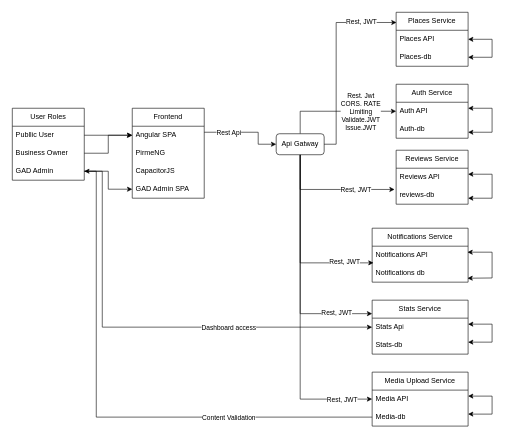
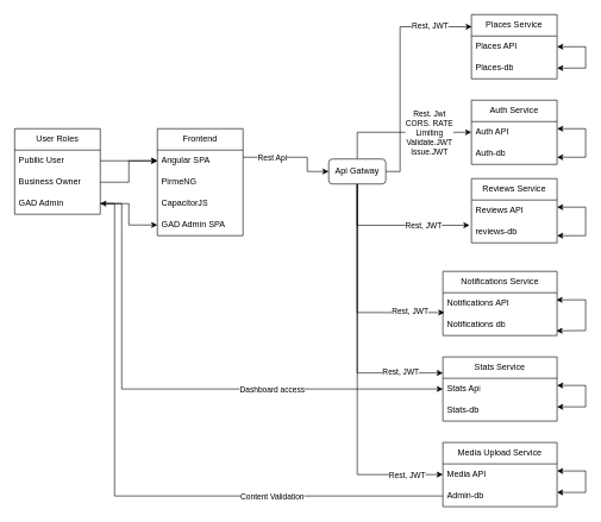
  <mxCell id="0" />
  <mxCell id="1" parent="0" />
  <mxCell id="2" value="User Roles" style="swimlane;fontStyle=0;childLayout=stackLayout;horizontal=1;startSize=30;horizontalStack=0;resizeParent=1;resizeParentMax=0;resizeLast=0;collapsible=1;marginBottom=0;whiteSpace=wrap;html=1;" vertex="1" parent="1"><mxGeometry x="20" y="180" width="120" height="120" as="geometry" /></mxCell>
  <mxCell id="3" value="Publlic User" style="text;strokeColor=none;fillColor=none;align=left;verticalAlign=middle;spacingLeft=4;spacingRight=4;overflow=hidden;points=[[0,0.5],[1,0.5]];portConstraint=eastwest;rotatable=0;whiteSpace=wrap;html=1;" vertex="1" parent="2"><mxGeometry y="30" width="120" height="30" as="geometry" /></mxCell>
  <mxCell id="4" value="Business Owner" style="text;strokeColor=none;fillColor=none;align=left;verticalAlign=middle;spacingLeft=4;spacingRight=4;overflow=hidden;points=[[0,0.5],[1,0.5]];portConstraint=eastwest;rotatable=0;whiteSpace=wrap;html=1;" vertex="1" parent="2"><mxGeometry y="60" width="120" height="30" as="geometry" /></mxCell>
  <mxCell id="5" value="GAD Admin" style="text;strokeColor=none;fillColor=none;align=left;verticalAlign=middle;spacingLeft=4;spacingRight=4;overflow=hidden;points=[[0,0.5],[1,0.5]];portConstraint=eastwest;rotatable=0;whiteSpace=wrap;html=1;" vertex="1" parent="2"><mxGeometry y="90" width="120" height="30" as="geometry" /></mxCell>
  <mxCell id="6" value="Frontend" style="swimlane;fontStyle=0;childLayout=stackLayout;horizontal=1;startSize=30;horizontalStack=0;resizeParent=1;resizeParentMax=0;resizeLast=0;collapsible=1;marginBottom=0;whiteSpace=wrap;html=1;" vertex="1" parent="1"><mxGeometry x="220" y="180" width="120" height="150" as="geometry" /></mxCell>
  <mxCell id="7" value="Angular SPA" style="text;strokeColor=none;fillColor=none;align=left;verticalAlign=middle;spacingLeft=4;spacingRight=4;overflow=hidden;points=[[0,0.5],[1,0.5]];portConstraint=eastwest;rotatable=0;whiteSpace=wrap;html=1;" vertex="1" parent="6"><mxGeometry y="30" width="120" height="30" as="geometry" /></mxCell>
  <mxCell id="8" value="PirmeNG" style="text;strokeColor=none;fillColor=none;align=left;verticalAlign=middle;spacingLeft=4;spacingRight=4;overflow=hidden;points=[[0,0.5],[1,0.5]];portConstraint=eastwest;rotatable=0;whiteSpace=wrap;html=1;" vertex="1" parent="6"><mxGeometry y="60" width="120" height="30" as="geometry" /></mxCell>
  <mxCell id="9" value="CapacitorJS" style="text;strokeColor=none;fillColor=none;align=left;verticalAlign=middle;spacingLeft=4;spacingRight=4;overflow=hidden;points=[[0,0.5],[1,0.5]];portConstraint=eastwest;rotatable=0;whiteSpace=wrap;html=1;" vertex="1" parent="6"><mxGeometry y="90" width="120" height="30" as="geometry" /></mxCell>
  <mxCell id="10" value="GAD Admin SPA" style="text;strokeColor=none;fillColor=none;align=left;verticalAlign=middle;spacingLeft=4;spacingRight=4;overflow=hidden;points=[[0,0.5],[1,0.5]];portConstraint=eastwest;rotatable=0;whiteSpace=wrap;html=1;" vertex="1" parent="6"><mxGeometry y="120" width="120" height="30" as="geometry" /></mxCell>
  <mxCell id="11" value="Places Service" style="swimlane;fontStyle=0;childLayout=stackLayout;horizontal=1;startSize=30;horizontalStack=0;resizeParent=1;resizeParentMax=0;resizeLast=0;collapsible=1;marginBottom=0;whiteSpace=wrap;html=1;" vertex="1" parent="1"><mxGeometry x="660" y="20" width="120" height="90" as="geometry" /></mxCell>
  <mxCell id="12" value="Places API" style="text;strokeColor=none;fillColor=none;align=left;verticalAlign=middle;spacingLeft=4;spacingRight=4;overflow=hidden;points=[[0,0.5],[1,0.5]];portConstraint=eastwest;rotatable=0;whiteSpace=wrap;html=1;" vertex="1" parent="11"><mxGeometry y="30" width="120" height="30" as="geometry" /></mxCell>
  <mxCell id="13" value="Places-db" style="text;strokeColor=none;fillColor=none;align=left;verticalAlign=middle;spacingLeft=4;spacingRight=4;overflow=hidden;points=[[0,0.5],[1,0.5]];portConstraint=eastwest;rotatable=0;whiteSpace=wrap;html=1;" vertex="1" parent="11"><mxGeometry y="60" width="120" height="30" as="geometry" /></mxCell>
  <mxCell id="14" value="" style="endArrow=classic;startArrow=classic;html=1;rounded=0;entryX=1;entryY=0.5;entryDx=0;entryDy=0;exitX=1;exitY=0.5;exitDx=0;exitDy=0;" edge="1" parent="11" source="12" target="13"><mxGeometry width="50" height="50" relative="1" as="geometry"><mxPoint x="-310" y="130" as="sourcePoint" /><mxPoint x="-260" y="80" as="targetPoint" /><Array as="points"><mxPoint x="160" y="45" /><mxPoint x="160" y="75" /></Array></mxGeometry></mxCell>
  <mxCell id="15" value="Auth Service" style="swimlane;fontStyle=0;childLayout=stackLayout;horizontal=1;startSize=30;horizontalStack=0;resizeParent=1;resizeParentMax=0;resizeLast=0;collapsible=1;marginBottom=0;whiteSpace=wrap;html=1;" vertex="1" parent="1"><mxGeometry x="660" y="140" width="120" height="90" as="geometry" /></mxCell>
  <mxCell id="16" value="Auth API" style="text;strokeColor=none;fillColor=none;align=left;verticalAlign=middle;spacingLeft=4;spacingRight=4;overflow=hidden;points=[[0,0.5],[1,0.5]];portConstraint=eastwest;rotatable=0;whiteSpace=wrap;html=1;" vertex="1" parent="15"><mxGeometry y="30" width="120" height="30" as="geometry" /></mxCell>
  <mxCell id="17" value="Auth-db" style="text;strokeColor=none;fillColor=none;align=left;verticalAlign=middle;spacingLeft=4;spacingRight=4;overflow=hidden;points=[[0,0.5],[1,0.5]];portConstraint=eastwest;rotatable=0;whiteSpace=wrap;html=1;" vertex="1" parent="15"><mxGeometry y="60" width="120" height="30" as="geometry" /></mxCell>
  <mxCell id="18" value="Notifications Service" style="swimlane;fontStyle=0;childLayout=stackLayout;horizontal=1;startSize=30;horizontalStack=0;resizeParent=1;resizeParentMax=0;resizeLast=0;collapsible=1;marginBottom=0;whiteSpace=wrap;html=1;" vertex="1" parent="1"><mxGeometry x="620" y="380" width="160" height="90" as="geometry" /></mxCell>
  <mxCell id="19" value="Notifications API" style="text;strokeColor=none;fillColor=none;align=left;verticalAlign=middle;spacingLeft=4;spacingRight=4;overflow=hidden;points=[[0,0.5],[1,0.5]];portConstraint=eastwest;rotatable=0;whiteSpace=wrap;html=1;" vertex="1" parent="18"><mxGeometry y="30" width="160" height="30" as="geometry" /></mxCell>
  <mxCell id="20" value="Notifications db" style="text;strokeColor=none;fillColor=none;align=left;verticalAlign=middle;spacingLeft=4;spacingRight=4;overflow=hidden;points=[[0,0.5],[1,0.5]];portConstraint=eastwest;rotatable=0;whiteSpace=wrap;html=1;" vertex="1" parent="18"><mxGeometry y="60" width="160" height="30" as="geometry" /></mxCell>
  <mxCell id="21" value="" style="endArrow=classic;startArrow=classic;html=1;rounded=0;entryX=0.994;entryY=0.78;entryDx=0;entryDy=0;entryPerimeter=0;" edge="1" parent="18" target="20"><mxGeometry width="50" height="50" relative="1" as="geometry"><mxPoint x="159" y="40" as="sourcePoint" /><mxPoint x="160" y="70" as="targetPoint" /><Array as="points"><mxPoint x="200" y="40" /><mxPoint x="200" y="83" /></Array></mxGeometry></mxCell>
  <mxCell id="22" value="Stats Service" style="swimlane;fontStyle=0;childLayout=stackLayout;horizontal=1;startSize=30;horizontalStack=0;resizeParent=1;resizeParentMax=0;resizeLast=0;collapsible=1;marginBottom=0;whiteSpace=wrap;html=1;" vertex="1" parent="1"><mxGeometry x="620" y="500" width="160" height="90" as="geometry" /></mxCell>
  <mxCell id="23" value="Stats Api" style="text;strokeColor=none;fillColor=none;align=left;verticalAlign=middle;spacingLeft=4;spacingRight=4;overflow=hidden;points=[[0,0.5],[1,0.5]];portConstraint=eastwest;rotatable=0;whiteSpace=wrap;html=1;" vertex="1" parent="22"><mxGeometry y="30" width="160" height="30" as="geometry" /></mxCell>
  <mxCell id="24" value="Stats-db" style="text;strokeColor=none;fillColor=none;align=left;verticalAlign=middle;spacingLeft=4;spacingRight=4;overflow=hidden;points=[[0,0.5],[1,0.5]];portConstraint=eastwest;rotatable=0;whiteSpace=wrap;html=1;" vertex="1" parent="22"><mxGeometry y="60" width="160" height="30" as="geometry" /></mxCell>
  <mxCell id="25" value="Media Upload Service" style="swimlane;fontStyle=0;childLayout=stackLayout;horizontal=1;startSize=30;horizontalStack=0;resizeParent=1;resizeParentMax=0;resizeLast=0;collapsible=1;marginBottom=0;whiteSpace=wrap;html=1;" vertex="1" parent="1"><mxGeometry x="620" y="620" width="160" height="90" as="geometry" /></mxCell>
  <mxCell id="26" value="Media API" style="text;strokeColor=none;fillColor=none;align=left;verticalAlign=middle;spacingLeft=4;spacingRight=4;overflow=hidden;points=[[0,0.5],[1,0.5]];portConstraint=eastwest;rotatable=0;whiteSpace=wrap;html=1;" vertex="1" parent="25"><mxGeometry y="30" width="160" height="30" as="geometry" /></mxCell>
- <mxCell id="27" value="Media-db" style="text;strokeColor=none;fillColor=none;align=left;verticalAlign=middle;spacingLeft=4;spacingRight=4;overflow=hidden;points=[[0,0.5],[1,0.5]];portConstraint=eastwest;rotatable=0;whiteSpace=wrap;html=1;" vertex="1" parent="25"><mxGeometry y="60" width="160" height="30" as="geometry" /></mxCell>
+ <mxCell id="27" value="Admin-db" style="text;strokeColor=none;fillColor=none;align=left;verticalAlign=middle;spacingLeft=4;spacingRight=4;overflow=hidden;points=[[0,0.5],[1,0.5]];portConstraint=eastwest;rotatable=0;whiteSpace=wrap;html=1;" vertex="1" parent="25"><mxGeometry y="60" width="160" height="30" as="geometry" /></mxCell>
  <mxCell id="28" value="Reviews Service" style="swimlane;fontStyle=0;childLayout=stackLayout;horizontal=1;startSize=30;horizontalStack=0;resizeParent=1;resizeParentMax=0;resizeLast=0;collapsible=1;marginBottom=0;whiteSpace=wrap;html=1;" vertex="1" parent="1"><mxGeometry x="660" y="250" width="120" height="90" as="geometry" /></mxCell>
  <mxCell id="29" value="Reviews API" style="text;strokeColor=none;fillColor=none;align=left;verticalAlign=middle;spacingLeft=4;spacingRight=4;overflow=hidden;points=[[0,0.5],[1,0.5]];portConstraint=eastwest;rotatable=0;whiteSpace=wrap;html=1;" vertex="1" parent="28"><mxGeometry y="30" width="120" height="30" as="geometry" /></mxCell>
  <mxCell id="30" value="reviews-db" style="text;strokeColor=none;fillColor=none;align=left;verticalAlign=middle;spacingLeft=4;spacingRight=4;overflow=hidden;points=[[0,0.5],[1,0.5]];portConstraint=eastwest;rotatable=0;whiteSpace=wrap;html=1;" vertex="1" parent="28"><mxGeometry y="60" width="120" height="30" as="geometry" /></mxCell>
  <mxCell id="31" style="edgeStyle=orthogonalEdgeStyle;rounded=0;orthogonalLoop=1;jettySize=auto;html=1;" edge="1" parent="1" source="27" target="5"><mxGeometry relative="1" as="geometry"><Array as="points"><mxPoint x="160" y="695" /><mxPoint x="160" y="285" /></Array></mxGeometry></mxCell>
  <mxCell id="32" value="Content Validation" style="edgeLabel;html=1;align=center;verticalAlign=middle;resizable=0;points=[];" vertex="1" connectable="0" parent="31"><mxGeometry x="-0.732" relative="1" as="geometry"><mxPoint x="-121" as="offset" /></mxGeometry></mxCell>
  <mxCell id="33" style="edgeStyle=orthogonalEdgeStyle;rounded=0;orthogonalLoop=1;jettySize=auto;html=1;exitX=1;exitY=0.5;exitDx=0;exitDy=0;" edge="1" parent="1" source="5" target="10"><mxGeometry relative="1" as="geometry" /></mxCell>
  <mxCell id="34" style="edgeStyle=orthogonalEdgeStyle;rounded=0;orthogonalLoop=1;jettySize=auto;html=1;" edge="1" parent="1" source="5" target="23"><mxGeometry relative="1" as="geometry"><Array as="points"><mxPoint x="170" y="285" /><mxPoint x="170" y="545" /></Array></mxGeometry></mxCell>
  <mxCell id="35" value="Dashboard access" style="edgeLabel;html=1;align=center;verticalAlign=middle;resizable=0;points=[];" vertex="1" connectable="0" parent="34"><mxGeometry x="0.638" y="1" relative="1" as="geometry"><mxPoint x="-106" y="1" as="offset" /></mxGeometry></mxCell>
  <mxCell id="36" style="edgeStyle=orthogonalEdgeStyle;rounded=0;orthogonalLoop=1;jettySize=auto;html=1;entryX=0;entryY=0.5;entryDx=0;entryDy=0;" edge="1" parent="1" source="4" target="7"><mxGeometry relative="1" as="geometry" /></mxCell>
  <mxCell id="37" style="edgeStyle=orthogonalEdgeStyle;rounded=0;orthogonalLoop=1;jettySize=auto;html=1;exitX=1;exitY=0.5;exitDx=0;exitDy=0;entryX=0;entryY=0.5;entryDx=0;entryDy=0;" edge="1" parent="1" source="3" target="7"><mxGeometry relative="1" as="geometry" /></mxCell>
  <mxCell id="38" style="edgeStyle=orthogonalEdgeStyle;rounded=0;orthogonalLoop=1;jettySize=auto;html=1;" edge="1" parent="1" source="46" target="16"><mxGeometry relative="1" as="geometry" /></mxCell>
  <mxCell id="39" value="Rest. Jwt&lt;div&gt;CORS. RATE&lt;/div&gt;&lt;div&gt;Limiting&lt;/div&gt;&lt;div&gt;Validate.JWT&lt;/div&gt;&lt;div&gt;Issue.JWT&lt;/div&gt;" style="edgeLabel;html=1;align=center;verticalAlign=middle;resizable=0;points=[];" vertex="1" connectable="0" parent="38"><mxGeometry x="0.33" y="-2" relative="1" as="geometry"><mxPoint x="7" y="-2" as="offset" /></mxGeometry></mxCell>
  <mxCell id="40" style="edgeStyle=orthogonalEdgeStyle;rounded=0;orthogonalLoop=1;jettySize=auto;html=1;entryX=-0.022;entryY=0.18;entryDx=0;entryDy=0;entryPerimeter=0;" edge="1" parent="1" source="46" target="30"><mxGeometry relative="1" as="geometry" /></mxCell>
  <mxCell id="41" value="Rest, JWT" style="edgeLabel;html=1;align=center;verticalAlign=middle;resizable=0;points=[];" vertex="1" connectable="0" parent="40"><mxGeometry x="0.39" y="-3" relative="1" as="geometry"><mxPoint y="-3" as="offset" /></mxGeometry></mxCell>
  <mxCell id="42" style="edgeStyle=orthogonalEdgeStyle;rounded=0;orthogonalLoop=1;jettySize=auto;html=1;exitX=0.5;exitY=1;exitDx=0;exitDy=0;entryX=0;entryY=0.25;entryDx=0;entryDy=0;" edge="1" parent="1" source="46" target="22"><mxGeometry relative="1" as="geometry" /></mxCell>
  <mxCell id="43" value="Rest, JWT" style="edgeLabel;html=1;align=center;verticalAlign=middle;resizable=0;points=[];" vertex="1" connectable="0" parent="42"><mxGeometry x="0.791" y="2" relative="1" as="geometry"><mxPoint x="-20" y="1" as="offset" /></mxGeometry></mxCell>
  <mxCell id="44" style="edgeStyle=orthogonalEdgeStyle;rounded=0;orthogonalLoop=1;jettySize=auto;html=1;exitX=0.5;exitY=1;exitDx=0;exitDy=0;" edge="1" parent="1" source="46" target="26"><mxGeometry relative="1" as="geometry" /></mxCell>
  <mxCell id="45" value="Rest, JWT" style="edgeLabel;html=1;align=center;verticalAlign=middle;resizable=0;points=[];" vertex="1" connectable="0" parent="44"><mxGeometry x="0.81" y="-1" relative="1" as="geometry"><mxPoint as="offset" /></mxGeometry></mxCell>
  <mxCell id="46" value="Api Gatway" style="whiteSpace=wrap;html=1;rounded=1;" vertex="1" parent="1"><mxGeometry x="460" y="222.5" width="80" height="35" as="geometry" /></mxCell>
  <mxCell id="47" style="edgeStyle=orthogonalEdgeStyle;rounded=0;orthogonalLoop=1;jettySize=auto;html=1;entryX=0;entryY=0.5;entryDx=0;entryDy=0;" edge="1" parent="1" source="7" target="46"><mxGeometry relative="1" as="geometry"><Array as="points"><mxPoint x="430" y="220" /><mxPoint x="430" y="240" /></Array></mxGeometry></mxCell>
  <mxCell id="48" value="Rest Api" style="edgeLabel;html=1;align=center;verticalAlign=middle;resizable=0;points=[];" vertex="1" connectable="0" parent="47"><mxGeometry x="-0.431" relative="1" as="geometry"><mxPoint as="offset" /></mxGeometry></mxCell>
  <mxCell id="49" style="edgeStyle=orthogonalEdgeStyle;rounded=0;orthogonalLoop=1;jettySize=auto;html=1;entryX=0.005;entryY=0.189;entryDx=0;entryDy=0;entryPerimeter=0;" edge="1" parent="1" source="46" target="11"><mxGeometry relative="1" as="geometry"><Array as="points"><mxPoint x="560" y="240" /><mxPoint x="560" y="37" /></Array></mxGeometry></mxCell>
  <mxCell id="50" value="Rest, JWT" style="edgeLabel;html=1;align=center;verticalAlign=middle;resizable=0;points=[];" vertex="1" connectable="0" parent="49"><mxGeometry x="0.63" y="2" relative="1" as="geometry"><mxPoint as="offset" /></mxGeometry></mxCell>
  <mxCell id="51" style="edgeStyle=orthogonalEdgeStyle;rounded=0;orthogonalLoop=1;jettySize=auto;html=1;entryX=0.014;entryY=-0.073;entryDx=0;entryDy=0;entryPerimeter=0;" edge="1" parent="1" source="46" target="20"><mxGeometry relative="1" as="geometry" /></mxCell>
  <mxCell id="52" value="Rest, JWT" style="edgeLabel;html=1;align=center;verticalAlign=middle;resizable=0;points=[];" vertex="1" connectable="0" parent="51"><mxGeometry x="0.68" y="1" relative="1" as="geometry"><mxPoint as="offset" /></mxGeometry></mxCell>
  <mxCell id="53" value="" style="endArrow=classic;startArrow=classic;html=1;rounded=0;entryX=1;entryY=0.667;entryDx=0;entryDy=0;entryPerimeter=0;" edge="1" parent="1" target="17"><mxGeometry width="50" height="50" relative="1" as="geometry"><mxPoint x="780" y="180" as="sourcePoint" /><mxPoint x="790" y="220" as="targetPoint" /><Array as="points"><mxPoint y="180" x="820" /><mxPoint y="220" x="820" /></Array></mxGeometry></mxCell>
  <mxCell id="54" value="" style="endArrow=classic;startArrow=classic;html=1;rounded=0;entryX=1;entryY=0.5;entryDx=0;entryDy=0;exitX=1;exitY=0.5;exitDx=0;exitDy=0;" edge="1" parent="1"><mxGeometry width="50" height="50" relative="1" as="geometry"><mxPoint x="780" y="540" as="sourcePoint" /><mxPoint x="780" y="570" as="targetPoint" /><Array as="points"><mxPoint y="540" x="820" /><mxPoint y="570" x="820" /></Array></mxGeometry></mxCell>
  <mxCell id="55" value="" style="endArrow=classic;startArrow=classic;html=1;rounded=0;entryX=1;entryY=0.5;entryDx=0;entryDy=0;exitX=1;exitY=0.333;exitDx=0;exitDy=0;exitPerimeter=0;" edge="1" parent="1" source="29"><mxGeometry width="50" height="50" relative="1" as="geometry"><mxPoint x="780" y="300" as="sourcePoint" /><mxPoint x="780" y="330" as="targetPoint" /><Array as="points"><mxPoint y="290" x="820" /><mxPoint y="330" x="820" /></Array></mxGeometry></mxCell>
  <mxCell id="56" value="" style="endArrow=classic;startArrow=classic;html=1;rounded=0;entryX=1;entryY=0.5;entryDx=0;entryDy=0;exitX=1;exitY=0.5;exitDx=0;exitDy=0;" edge="1" parent="1"><mxGeometry width="50" height="50" relative="1" as="geometry"><mxPoint x="780" y="660" as="sourcePoint" /><mxPoint x="780" y="690" as="targetPoint" /><Array as="points"><mxPoint y="660" x="820" /><mxPoint y="690" x="820" /></Array></mxGeometry></mxCell>
